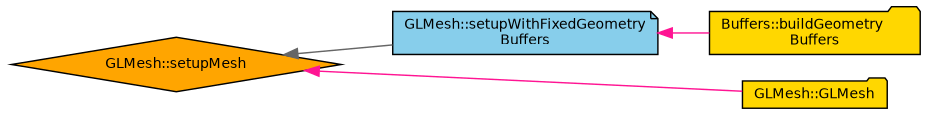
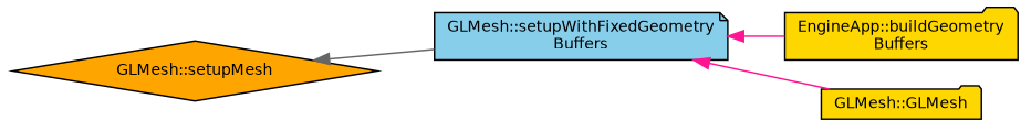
  digraph {
    rankdir=LR
    node [color=black fillcolor=gold fontname=Helvetica fontsize=10 shape=folder style=filled]
    edge [color=deeppink dir=back fontname=Helvetica fontsize=10 labelfontname=Helvetica labelfontsize=10 style=solid]
    n1 [fillcolor=orange fontcolor=black height=0.2 label="GLMesh::setupMesh" shape=diamond width=0.4]
    n2 [fillcolor=skyblue height=0.2 label="GLMesh::setupWithFixedGeometry\lBuffers" shape=note width=0.4]
-   n3 [height=0.2 label="Buffers::buildGeometry\lBuffers" width=0.4]
+   n3 [height=0.2 label="EngineApp::buildGeometry\lBuffers" width=0.4]
    n4 [height=0.2 label="GLMesh::GLMesh" width=0.4]
    n1 -> n2 [color=gray40]
    n2 -> n3
-   n1 -> n4
+   n2 -> n4
  }
